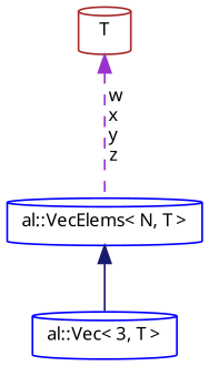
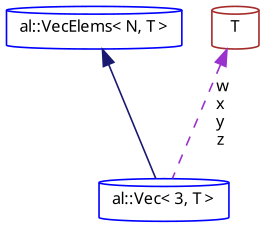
  digraph {
    node [color=blue fontname="FreeSans.ttf" fontsize=10 shape=cylinder]
    edge [dir=back fontname="FreeSans.ttf" fontsize=10 labelfontname="FreeSans.ttf" labelfontsize=10]
    n1 [height=0.2 label="al::Vec\< 3, T \>" width=0.4]
    n2 [height=0.2 label="al::VecElems\< N, T \>" width=0.4]
    n3 [color=brown height=0.2 label=T width=0.4]
    n2 -> n1 [color=midnightblue style=solid]
-   n3 -> n2 [color=darkorchid3 label=" w\nx\ny\nz" style=dashed]
+   n3 -> n1 [color=darkorchid3 label=" w\nx\ny\nz" style=dashed]
  }
